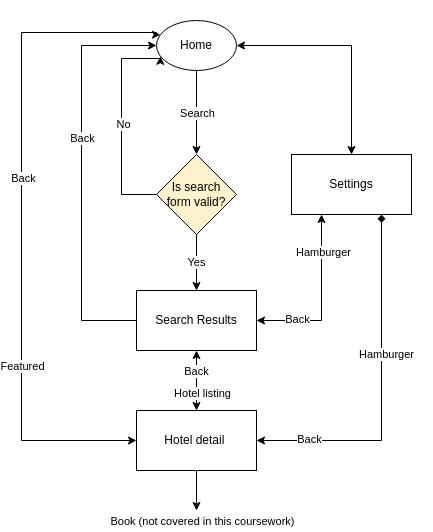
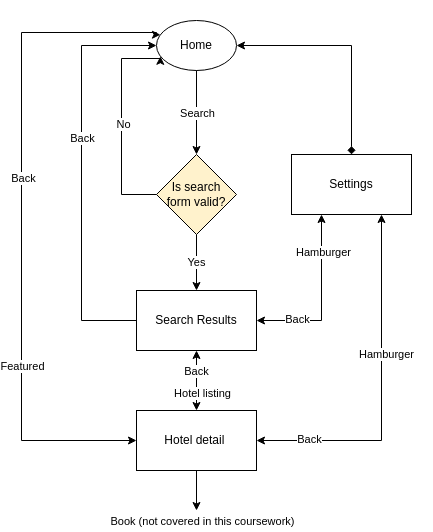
  <mxCell id="0" />
  <mxCell id="1" parent="0" />
  <mxCell id="2" value="Is search form valid?" style="rhombus;whiteSpace=wrap;html=1;spacing=4;fillColor=#fff2cc;" parent="1" vertex="1"><mxGeometry x="155" y="154" width="80" height="80" as="geometry" /></mxCell>
  <mxCell id="3" value="" style="endArrow=classic;html=1;rounded=0;exitX=0;exitY=0.5;exitDx=0;exitDy=0;entryX=0;entryY=0.75;entryDx=0;entryDy=0;edgeStyle=orthogonalEdgeStyle;" parent="1" source="2" target="7" edge="1"><mxGeometry width="50" height="50" relative="1" as="geometry"><mxPoint x="20" y="230" as="sourcePoint" /><mxPoint x="50" y="115" as="targetPoint" /><Array as="points"><mxPoint x="120" y="194" /><mxPoint x="120" y="58" /></Array></mxGeometry></mxCell>
  <mxCell id="4" value="No" style="edgeLabel;html=1;align=center;verticalAlign=middle;resizable=0;points=[];" parent="3" vertex="1" connectable="0"><mxGeometry x="-0.097" relative="1" as="geometry"><mxPoint x="1" y="-10" as="offset" /></mxGeometry></mxCell>
  <mxCell id="5" value="Search Results" style="rounded=0;whiteSpace=wrap;html=1;" parent="1" vertex="1"><mxGeometry x="135" y="290" width="120" height="60" as="geometry" /></mxCell>
  <mxCell id="6" value="Yes" style="endArrow=classic;html=1;rounded=0;exitX=0.5;exitY=1;exitDx=0;exitDy=0;entryX=0.5;entryY=0;entryDx=0;entryDy=0;" parent="1" source="2" target="5" edge="1"><mxGeometry width="50" height="50" relative="1" as="geometry"><mxPoint x="-10" y="290" as="sourcePoint" /><mxPoint x="40" y="240" as="targetPoint" /></mxGeometry></mxCell>
  <mxCell id="7" value="Home" style="ellipse;whiteSpace=wrap;html=1;" parent="1" vertex="1"><mxGeometry x="155" y="20" width="80" height="50" as="geometry" /></mxCell>
  <mxCell id="8" value="" style="endArrow=classic;html=1;rounded=0;exitX=0.5;exitY=1;exitDx=0;exitDy=0;entryX=0.5;entryY=0;entryDx=0;entryDy=0;" parent="1" source="7" target="2" edge="1"><mxGeometry width="50" height="50" relative="1" as="geometry"><mxPoint x="87.5" y="140" as="sourcePoint" /><mxPoint x="190" y="160" as="targetPoint" /></mxGeometry></mxCell>
  <mxCell id="9" value="Search" style="edgeLabel;html=1;align=center;verticalAlign=middle;resizable=0;points=[];" parent="8" vertex="1" connectable="0"><mxGeometry x="-0.407" relative="1" as="geometry"><mxPoint y="17" as="offset" /></mxGeometry></mxCell>
  <mxCell id="10" value="Settings" style="rounded=0;whiteSpace=wrap;html=1;" parent="1" vertex="1"><mxGeometry x="290" y="154" width="120" height="60" as="geometry" /></mxCell>
  <mxCell id="11" value="Hotel detail&amp;nbsp;" style="rounded=0;whiteSpace=wrap;html=1;" parent="1" vertex="1"><mxGeometry x="135" y="410" width="120" height="60" as="geometry" /></mxCell>
  <mxCell id="12" value="" style="endArrow=classic;html=1;rounded=0;exitX=0;exitY=0.5;exitDx=0;exitDy=0;entryX=0;entryY=0.5;entryDx=0;entryDy=0;edgeStyle=orthogonalEdgeStyle;" parent="1" source="5" target="7" edge="1"><mxGeometry width="50" height="50" relative="1" as="geometry"><mxPoint x="205" y="360" as="sourcePoint" /><mxPoint x="80" y="200" as="targetPoint" /><Array as="points"><mxPoint x="80" y="320" /><mxPoint x="80" y="45" /></Array></mxGeometry></mxCell>
  <mxCell id="13" value="Back" style="edgeLabel;html=1;align=center;verticalAlign=middle;resizable=0;points=[];" parent="12" vertex="1" connectable="0"><mxGeometry x="-0.571" relative="1" as="geometry"><mxPoint y="-151" as="offset" /></mxGeometry></mxCell>
  <mxCell id="14" value="" style="endArrow=classic;html=1;rounded=0;exitX=0.5;exitY=1;exitDx=0;exitDy=0;" parent="1" source="11" edge="1"><mxGeometry width="50" height="50" relative="1" as="geometry"><mxPoint x="200" y="480" as="sourcePoint" /><mxPoint x="195" y="510" as="targetPoint" /><Array as="points" /></mxGeometry></mxCell>
  <mxCell id="15" value="Book (not covered in this coursework)" style="edgeLabel;html=1;align=center;verticalAlign=middle;resizable=0;points=[];" parent="14" vertex="1" connectable="0"><mxGeometry x="0.237" y="-2" relative="1" as="geometry"><mxPoint x="7" y="25" as="offset" /></mxGeometry></mxCell>
  <mxCell id="16" value="" style="endArrow=classic;startArrow=classic;html=1;rounded=0;exitX=0.5;exitY=0;exitDx=0;exitDy=0;entryX=0.5;entryY=1;entryDx=0;entryDy=0;" parent="1" source="11" target="5" edge="1"><mxGeometry width="50" height="50" relative="1" as="geometry"><mxPoint x="220" y="350" as="sourcePoint" /><mxPoint x="270" y="300" as="targetPoint" /></mxGeometry></mxCell>
  <mxCell id="17" value="Hotel listing" style="edgeLabel;html=1;align=center;verticalAlign=middle;resizable=0;points=[];" parent="16" vertex="1" connectable="0"><mxGeometry x="-0.533" relative="1" as="geometry"><mxPoint x="5" y="-4" as="offset" /></mxGeometry></mxCell>
  <mxCell id="18" value="Back" style="edgeLabel;html=1;align=center;verticalAlign=middle;resizable=0;points=[];" parent="16" vertex="1" connectable="0"><mxGeometry x="0.467" y="1" relative="1" as="geometry"><mxPoint y="4" as="offset" /></mxGeometry></mxCell>
  <mxCell id="19" value="" style="endArrow=classic;startArrow=classic;html=1;rounded=0;exitX=1;exitY=0.5;exitDx=0;exitDy=0;entryX=0.25;entryY=1;entryDx=0;entryDy=0;edgeStyle=orthogonalEdgeStyle;" parent="1" source="5" target="10" edge="1"><mxGeometry width="50" height="50" relative="1" as="geometry"><mxPoint x="310" y="360" as="sourcePoint" /><mxPoint x="360" y="310" as="targetPoint" /><Array as="points"><mxPoint x="320" y="320" /></Array></mxGeometry></mxCell>
  <mxCell id="20" value="Hamburger" style="edgeLabel;html=1;align=center;verticalAlign=middle;resizable=0;points=[];" parent="19" vertex="1" connectable="0"><mxGeometry x="-0.298" y="3" relative="1" as="geometry"><mxPoint x="6" y="-66" as="offset" /></mxGeometry></mxCell>
  <mxCell id="21" value="Back" style="edgeLabel;html=1;align=center;verticalAlign=middle;resizable=0;points=[];" parent="19" vertex="1" connectable="0"><mxGeometry x="-0.532" y="2" relative="1" as="geometry"><mxPoint as="offset" /></mxGeometry></mxCell>
- <mxCell id="22" value="" style="endArrow=diamond;startArrow=classic;html=1;rounded=0;exitX=1;exitY=0.5;exitDx=0;exitDy=0;entryX=0.75;entryY=1;entryDx=0;entryDy=0;edgeStyle=orthogonalEdgeStyle;" parent="1" source="11" target="10" edge="1"><mxGeometry width="50" height="50" relative="1" as="geometry"><mxPoint x="370" y="420" as="sourcePoint" /><mxPoint x="420" y="370" as="targetPoint" /></mxGeometry></mxCell>
+ <mxCell id="22" value="" style="endArrow=classic;startArrow=classic;html=1;rounded=0;exitX=1;exitY=0.5;exitDx=0;exitDy=0;entryX=0.75;entryY=1;entryDx=0;entryDy=0;edgeStyle=orthogonalEdgeStyle;" parent="1" source="11" target="10" edge="1"><mxGeometry width="50" height="50" relative="1" as="geometry"><mxPoint x="370" y="420" as="sourcePoint" /><mxPoint x="420" y="370" as="targetPoint" /></mxGeometry></mxCell>
  <mxCell id="23" value="Hamburger" style="edgeLabel;html=1;align=center;verticalAlign=middle;resizable=0;points=[];" parent="22" vertex="1" connectable="0"><mxGeometry x="-0.495" y="-1" relative="1" as="geometry"><mxPoint x="40" y="-88" as="offset" /></mxGeometry></mxCell>
  <mxCell id="24" value="Back" style="edgeLabel;html=1;align=center;verticalAlign=middle;resizable=0;points=[];" parent="22" vertex="1" connectable="0"><mxGeometry x="-0.551" y="2" relative="1" as="geometry"><mxPoint x="-27" as="offset" /></mxGeometry></mxCell>
- <mxCell id="25" value="" style="endArrow=classic;startArrow=classic;html=1;rounded=0;exitX=1;exitY=0.5;exitDx=0;exitDy=0;entryX=0.5;entryY=0;entryDx=0;entryDy=0;edgeStyle=orthogonalEdgeStyle;" parent="1" source="7" target="10" edge="1"><mxGeometry width="50" height="50" relative="1" as="geometry"><mxPoint x="350" y="90" as="sourcePoint" /><mxPoint x="400" y="40" as="targetPoint" /></mxGeometry></mxCell>
+ <mxCell id="25" value="" style="endArrow=diamond;startArrow=classic;html=1;rounded=0;exitX=1;exitY=0.5;exitDx=0;exitDy=0;entryX=0.5;entryY=0;entryDx=0;entryDy=0;edgeStyle=orthogonalEdgeStyle;" parent="1" source="7" target="10" edge="1"><mxGeometry width="50" height="50" relative="1" as="geometry"><mxPoint x="350" y="90" as="sourcePoint" /><mxPoint x="400" y="40" as="targetPoint" /></mxGeometry></mxCell>
  <mxCell id="26" value="" style="endArrow=classic;startArrow=classic;html=1;rounded=0;exitX=0;exitY=0.5;exitDx=0;exitDy=0;edgeStyle=orthogonalEdgeStyle;entryX=0;entryY=0.25;entryDx=0;entryDy=0;" parent="1" source="11" target="7" edge="1"><mxGeometry width="50" height="50" relative="1" as="geometry"><mxPoint x="-90" y="290" as="sourcePoint" /><mxPoint x="81" y="-1" as="targetPoint" /><Array as="points"><mxPoint x="20" y="440" /><mxPoint x="20" y="32" /><mxPoint x="155" y="32" /></Array></mxGeometry></mxCell>
  <mxCell id="27" value="Featured" style="edgeLabel;html=1;align=center;verticalAlign=middle;resizable=0;points=[];" parent="26" vertex="1" connectable="0"><mxGeometry x="0.167" y="-1" relative="1" as="geometry"><mxPoint x="-1" y="198" as="offset" /></mxGeometry></mxCell>
  <mxCell id="28" value="Back" style="edgeLabel;html=1;align=center;verticalAlign=middle;resizable=0;points=[];" parent="26" vertex="1" connectable="0"><mxGeometry x="-0.278" y="-1" relative="1" as="geometry"><mxPoint y="-138" as="offset" /></mxGeometry></mxCell>
